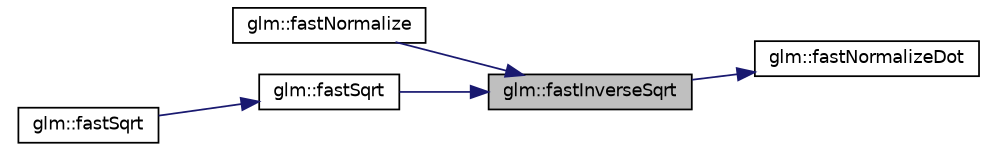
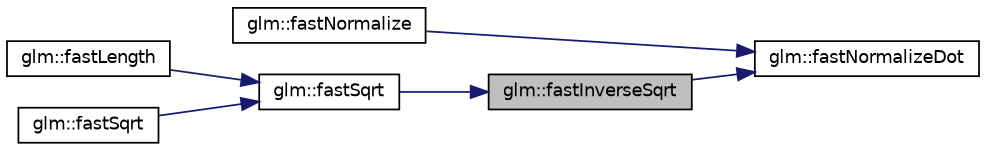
  digraph {
    rankdir=RL
    node [color=black fillcolor=white fontname=Helvetica fontsize=10 shape=record style=filled]
    edge [color=midnightblue dir=back fontname=Helvetica fontsize=10 labelfontname=Helvetica labelfontsize=10 style=solid]
    n1 [fillcolor=grey75 fontcolor=black height=0.2 label="glm::fastInverseSqrt" width=0.4]
    n2 [height=0.2 label="glm::fastNormalize" width=0.4]
    n3 [height=0.2 label="glm::fastSqrt" width=0.4]
    n4 [height=0.2 label="glm::fastNormalizeDot" width=0.4]
+   n5 [height=0.2 label="glm::fastLength" width=0.4]
    n6 [height=0.2 label="glm::fastSqrt" width=0.4]
-   n1 -> n2
+   n4 -> n2
    n1 -> n3
+   n3 -> n5
    n3 -> n6
    n4 -> n1
  }
